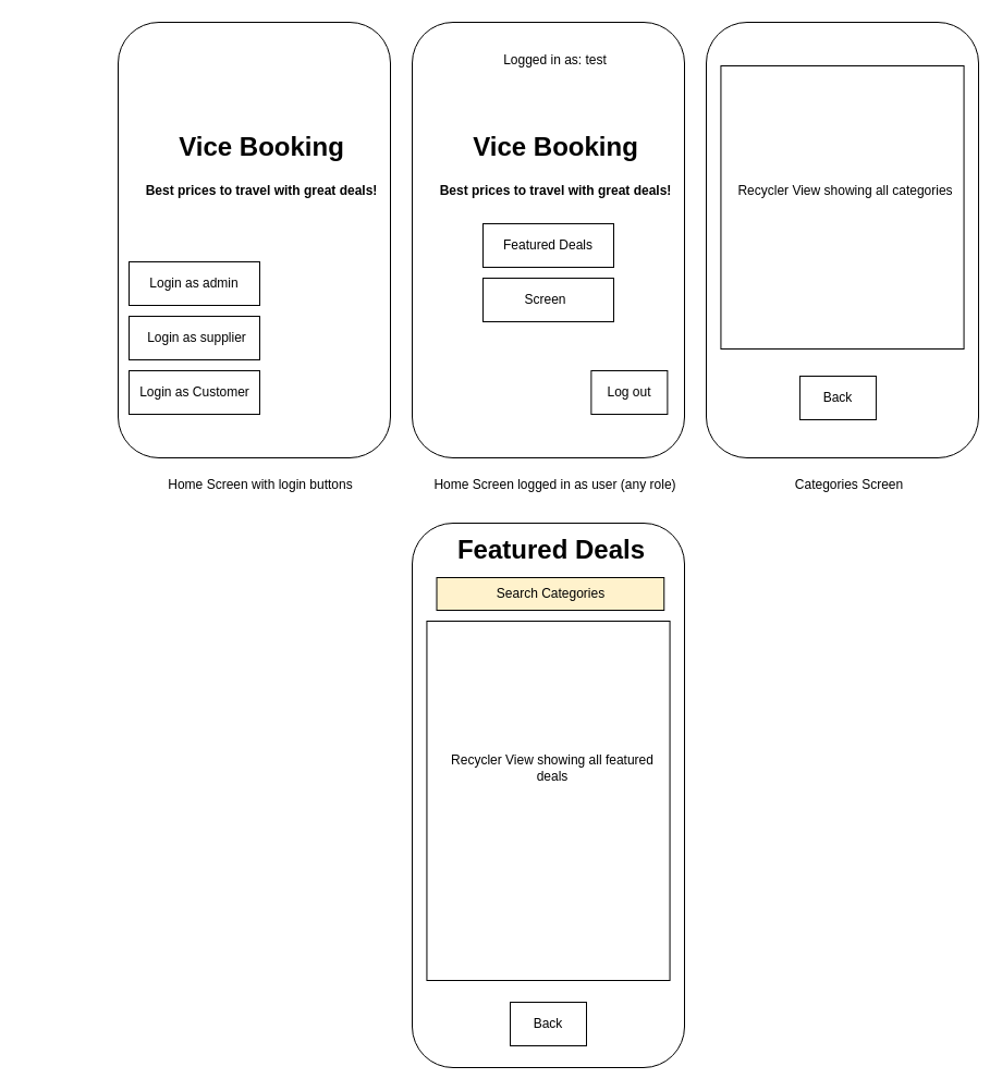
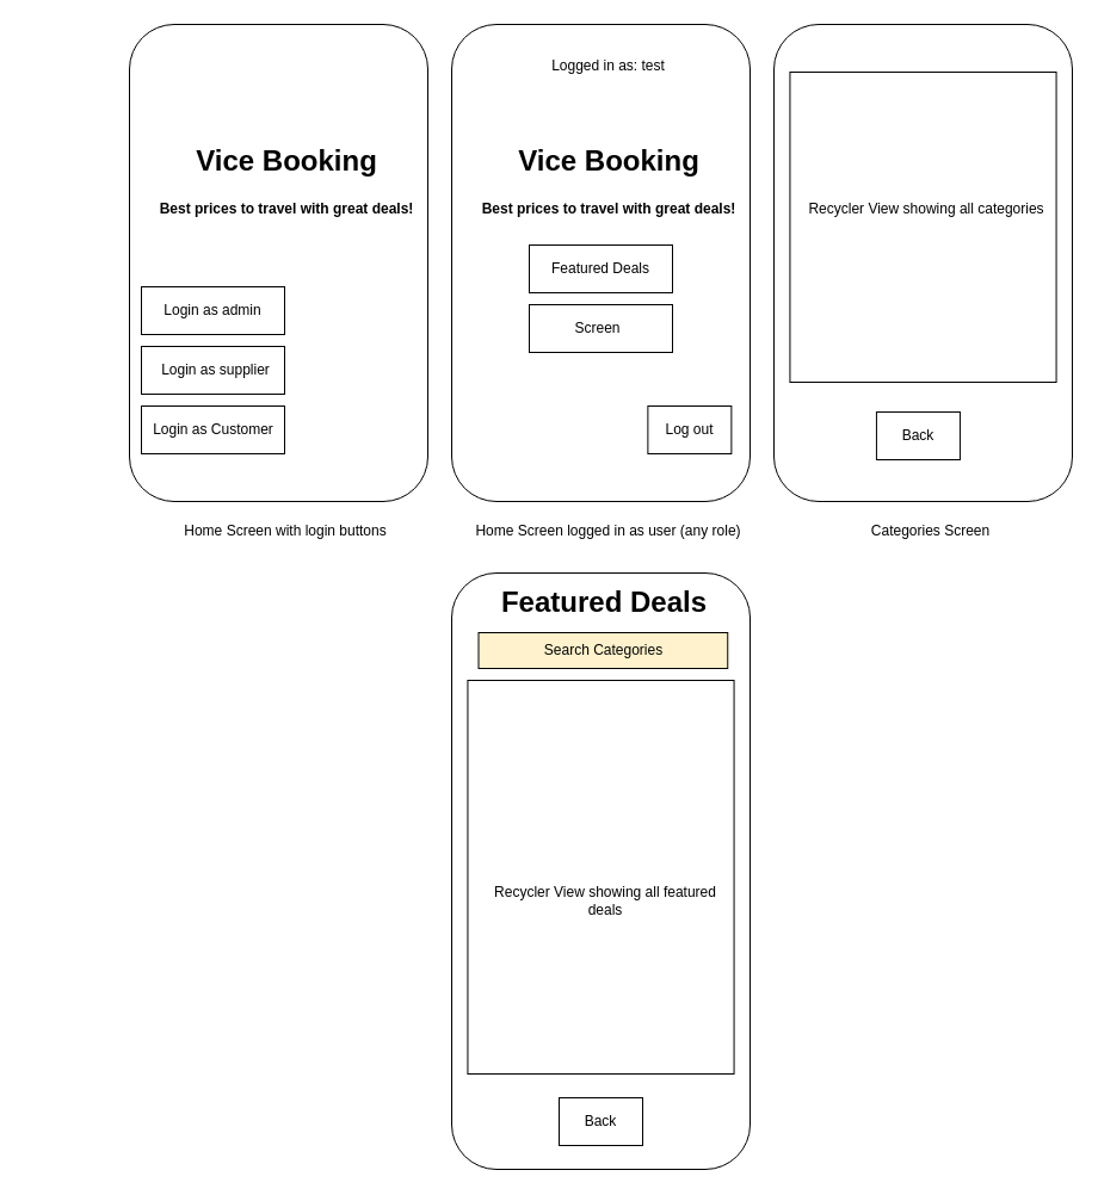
  <mxCell id="0" />
  <mxCell id="1" parent="0" />
  <mxCell id="2" value="" style="rounded=1;whiteSpace=wrap;html=1;" vertex="1" parent="1"><mxGeometry x="108" y="20" width="250" height="400" as="geometry" /></mxCell>
  <mxCell id="3" value="Vice Booking" style="text;html=1;align=center;verticalAlign=middle;whiteSpace=wrap;rounded=0;fontSize=24;fontStyle=1" vertex="1" parent="1"><mxGeometry x="160.5" y="120" width="157.5" height="30" as="geometry" /></mxCell>
  <mxCell id="4" value="Best prices to travel with great deals!" style="text;html=1;align=center;verticalAlign=middle;whiteSpace=wrap;rounded=0;fontSize=12;fontStyle=1" vertex="1" parent="1"><mxGeometry x="20.5" y="160" width="437.5" height="30" as="geometry" /></mxCell>
  <mxCell id="5" value="" style="rounded=0;whiteSpace=wrap;html=1;" vertex="1" parent="1"><mxGeometry x="118" y="240" width="120" height="40" as="geometry" /></mxCell>
  <mxCell id="6" value="Login as admin" style="text;html=1;align=center;verticalAlign=middle;whiteSpace=wrap;rounded=0;" vertex="1" parent="1"><mxGeometry x="133" y="245" width="90" height="30" as="geometry" /></mxCell>
  <mxCell id="7" value="" style="rounded=0;whiteSpace=wrap;html=1;" vertex="1" parent="1"><mxGeometry x="118" y="290" width="120" height="40" as="geometry" /></mxCell>
  <mxCell id="8" value="Login as supplier" style="text;html=1;align=center;verticalAlign=middle;whiteSpace=wrap;rounded=0;" vertex="1" parent="1"><mxGeometry x="133" y="295" width="95" height="30" as="geometry" /></mxCell>
  <mxCell id="9" value="" style="rounded=0;whiteSpace=wrap;html=1;" vertex="1" parent="1"><mxGeometry x="118" y="340" width="120" height="40" as="geometry" /></mxCell>
  <mxCell id="10" value="Login as Customer" style="text;html=1;align=center;verticalAlign=middle;whiteSpace=wrap;rounded=0;" vertex="1" parent="1"><mxGeometry x="125.5" y="345" width="105" height="30" as="geometry" /></mxCell>
  <mxCell id="11" value="Home Screen with login buttons" style="text;html=1;align=center;verticalAlign=middle;whiteSpace=wrap;rounded=0;" vertex="1" parent="1"><mxGeometry x="139.25" y="430" width="200" height="30" as="geometry" /></mxCell>
  <mxCell id="12" value="" style="rounded=1;whiteSpace=wrap;html=1;" vertex="1" parent="1"><mxGeometry x="378" y="20" width="250" height="400" as="geometry" /></mxCell>
  <mxCell id="13" value="Vice Booking" style="text;html=1;align=center;verticalAlign=middle;whiteSpace=wrap;rounded=0;fontSize=24;fontStyle=1" vertex="1" parent="1"><mxGeometry x="430.5" y="120" width="157.5" height="30" as="geometry" /></mxCell>
  <mxCell id="14" value="" style="rounded=0;whiteSpace=wrap;html=1;" vertex="1" parent="1"><mxGeometry x="443" y="205" width="120" height="40" as="geometry" /></mxCell>
  <mxCell id="15" value="Featured Deals" style="text;html=1;align=center;verticalAlign=middle;whiteSpace=wrap;rounded=0;" vertex="1" parent="1"><mxGeometry x="458" y="210" width="90" height="30" as="geometry" /></mxCell>
  <mxCell id="16" value="" style="rounded=0;whiteSpace=wrap;html=1;" vertex="1" parent="1"><mxGeometry x="443" y="255" width="120" height="40" as="geometry" /></mxCell>
  <mxCell id="17" value="Screen" style="text;html=1;align=center;verticalAlign=middle;whiteSpace=wrap;rounded=0;" vertex="1" parent="1"><mxGeometry x="453" y="260" width="95" height="30" as="geometry" /></mxCell>
  <mxCell id="18" value="Home Screen logged in as user (any role)" style="text;html=1;align=center;verticalAlign=middle;whiteSpace=wrap;rounded=0;" vertex="1" parent="1"><mxGeometry x="394.88" y="430" width="228.75" height="30" as="geometry" /></mxCell>
  <mxCell id="19" value="Best prices to travel with great deals!" style="text;html=1;align=center;verticalAlign=middle;whiteSpace=wrap;rounded=0;fontSize=12;fontStyle=1" vertex="1" parent="1"><mxGeometry x="290.5" y="160" width="437.5" height="30" as="geometry" /></mxCell>
  <mxCell id="20" value="" style="rounded=0;whiteSpace=wrap;html=1;" vertex="1" parent="1"><mxGeometry x="542.38" y="340" width="70" height="40" as="geometry" /></mxCell>
  <mxCell id="21" value="Log out" style="text;html=1;align=center;verticalAlign=middle;whiteSpace=wrap;rounded=0;" vertex="1" parent="1"><mxGeometry x="531.13" y="345" width="92.5" height="30" as="geometry" /></mxCell>
  <mxCell id="22" value="Logged in as: test" style="text;html=1;align=center;verticalAlign=middle;whiteSpace=wrap;rounded=0;" vertex="1" parent="1"><mxGeometry x="451.75" y="40" width="115" height="30" as="geometry" /></mxCell>
  <mxCell id="23" value="" style="rounded=1;whiteSpace=wrap;html=1;" vertex="1" parent="1"><mxGeometry x="648" y="20" width="250" height="400" as="geometry" /></mxCell>
  <mxCell id="24" value="Categories Screen" style="text;html=1;align=center;verticalAlign=middle;whiteSpace=wrap;rounded=0;" vertex="1" parent="1"><mxGeometry x="664.88" y="430" width="228.75" height="30" as="geometry" /></mxCell>
  <mxCell id="25" value="" style="rounded=0;whiteSpace=wrap;html=1;" vertex="1" parent="1"><mxGeometry x="733.94" y="345" width="70" height="40" as="geometry" /></mxCell>
  <mxCell id="26" value="Back" style="text;html=1;align=center;verticalAlign=middle;whiteSpace=wrap;rounded=0;" vertex="1" parent="1"><mxGeometry x="719.88" y="350" width="98.12" height="30" as="geometry" /></mxCell>
  <mxCell id="27" value="" style="rounded=0;whiteSpace=wrap;html=1;" vertex="1" parent="1"><mxGeometry x="661.44" y="60" width="223.12" height="260" as="geometry" /></mxCell>
  <mxCell id="28" value="Recycler View showing all categories" style="text;html=1;align=center;verticalAlign=middle;whiteSpace=wrap;rounded=0;" vertex="1" parent="1"><mxGeometry x="673.94" y="70" width="204.06" height="210" as="geometry" /></mxCell>
  <mxCell id="29" value="" style="rounded=1;whiteSpace=wrap;html=1;" vertex="1" parent="1"><mxGeometry x="378" y="480" width="250" height="500" as="geometry" /></mxCell>
  <mxCell id="30" value="" style="rounded=0;whiteSpace=wrap;html=1;" vertex="1" parent="1"><mxGeometry x="391.44" y="570" width="223.12" height="330" as="geometry" /></mxCell>
  <mxCell id="31" value="" style="rounded=0;whiteSpace=wrap;html=1;" vertex="1" parent="1"><mxGeometry x="468" y="920" width="70" height="40" as="geometry" /></mxCell>
- <mxCell id="32" value="Recycler View showing all featured deals" style="text;html=1;align=center;verticalAlign=middle;whiteSpace=wrap;rounded=0;" vertex="1" parent="1"><mxGeometry x="405.19" y="600" width="204.06" height="210" as="geometry" /></mxCell>
+ <mxCell id="32" value="Recycler View showing all featured deals" style="text;html=1;align=center;verticalAlign=middle;whiteSpace=wrap;rounded=0;" vertex="1" parent="1"><mxGeometry x="405.19" y="650" width="204.06" height="210" as="geometry" /></mxCell>
  <mxCell id="33" value="Featured Deals" style="text;html=1;align=center;verticalAlign=middle;whiteSpace=wrap;rounded=0;fontSize=24;fontStyle=1" vertex="1" parent="1"><mxGeometry x="414.1" y="490" width="183.75" height="30" as="geometry" /></mxCell>
  <mxCell id="34" value="Back" style="text;html=1;align=center;verticalAlign=middle;whiteSpace=wrap;rounded=0;" vertex="1" parent="1"><mxGeometry x="453.94" y="925" width="98.12" height="30" as="geometry" /></mxCell>
  <mxCell id="35" value="Search Categories" style="rounded=0;whiteSpace=wrap;html=1;fillColor=#fff2cc;" vertex="1" parent="1"><mxGeometry x="400.5" y="530" width="208.75" height="30" as="geometry" /></mxCell>
